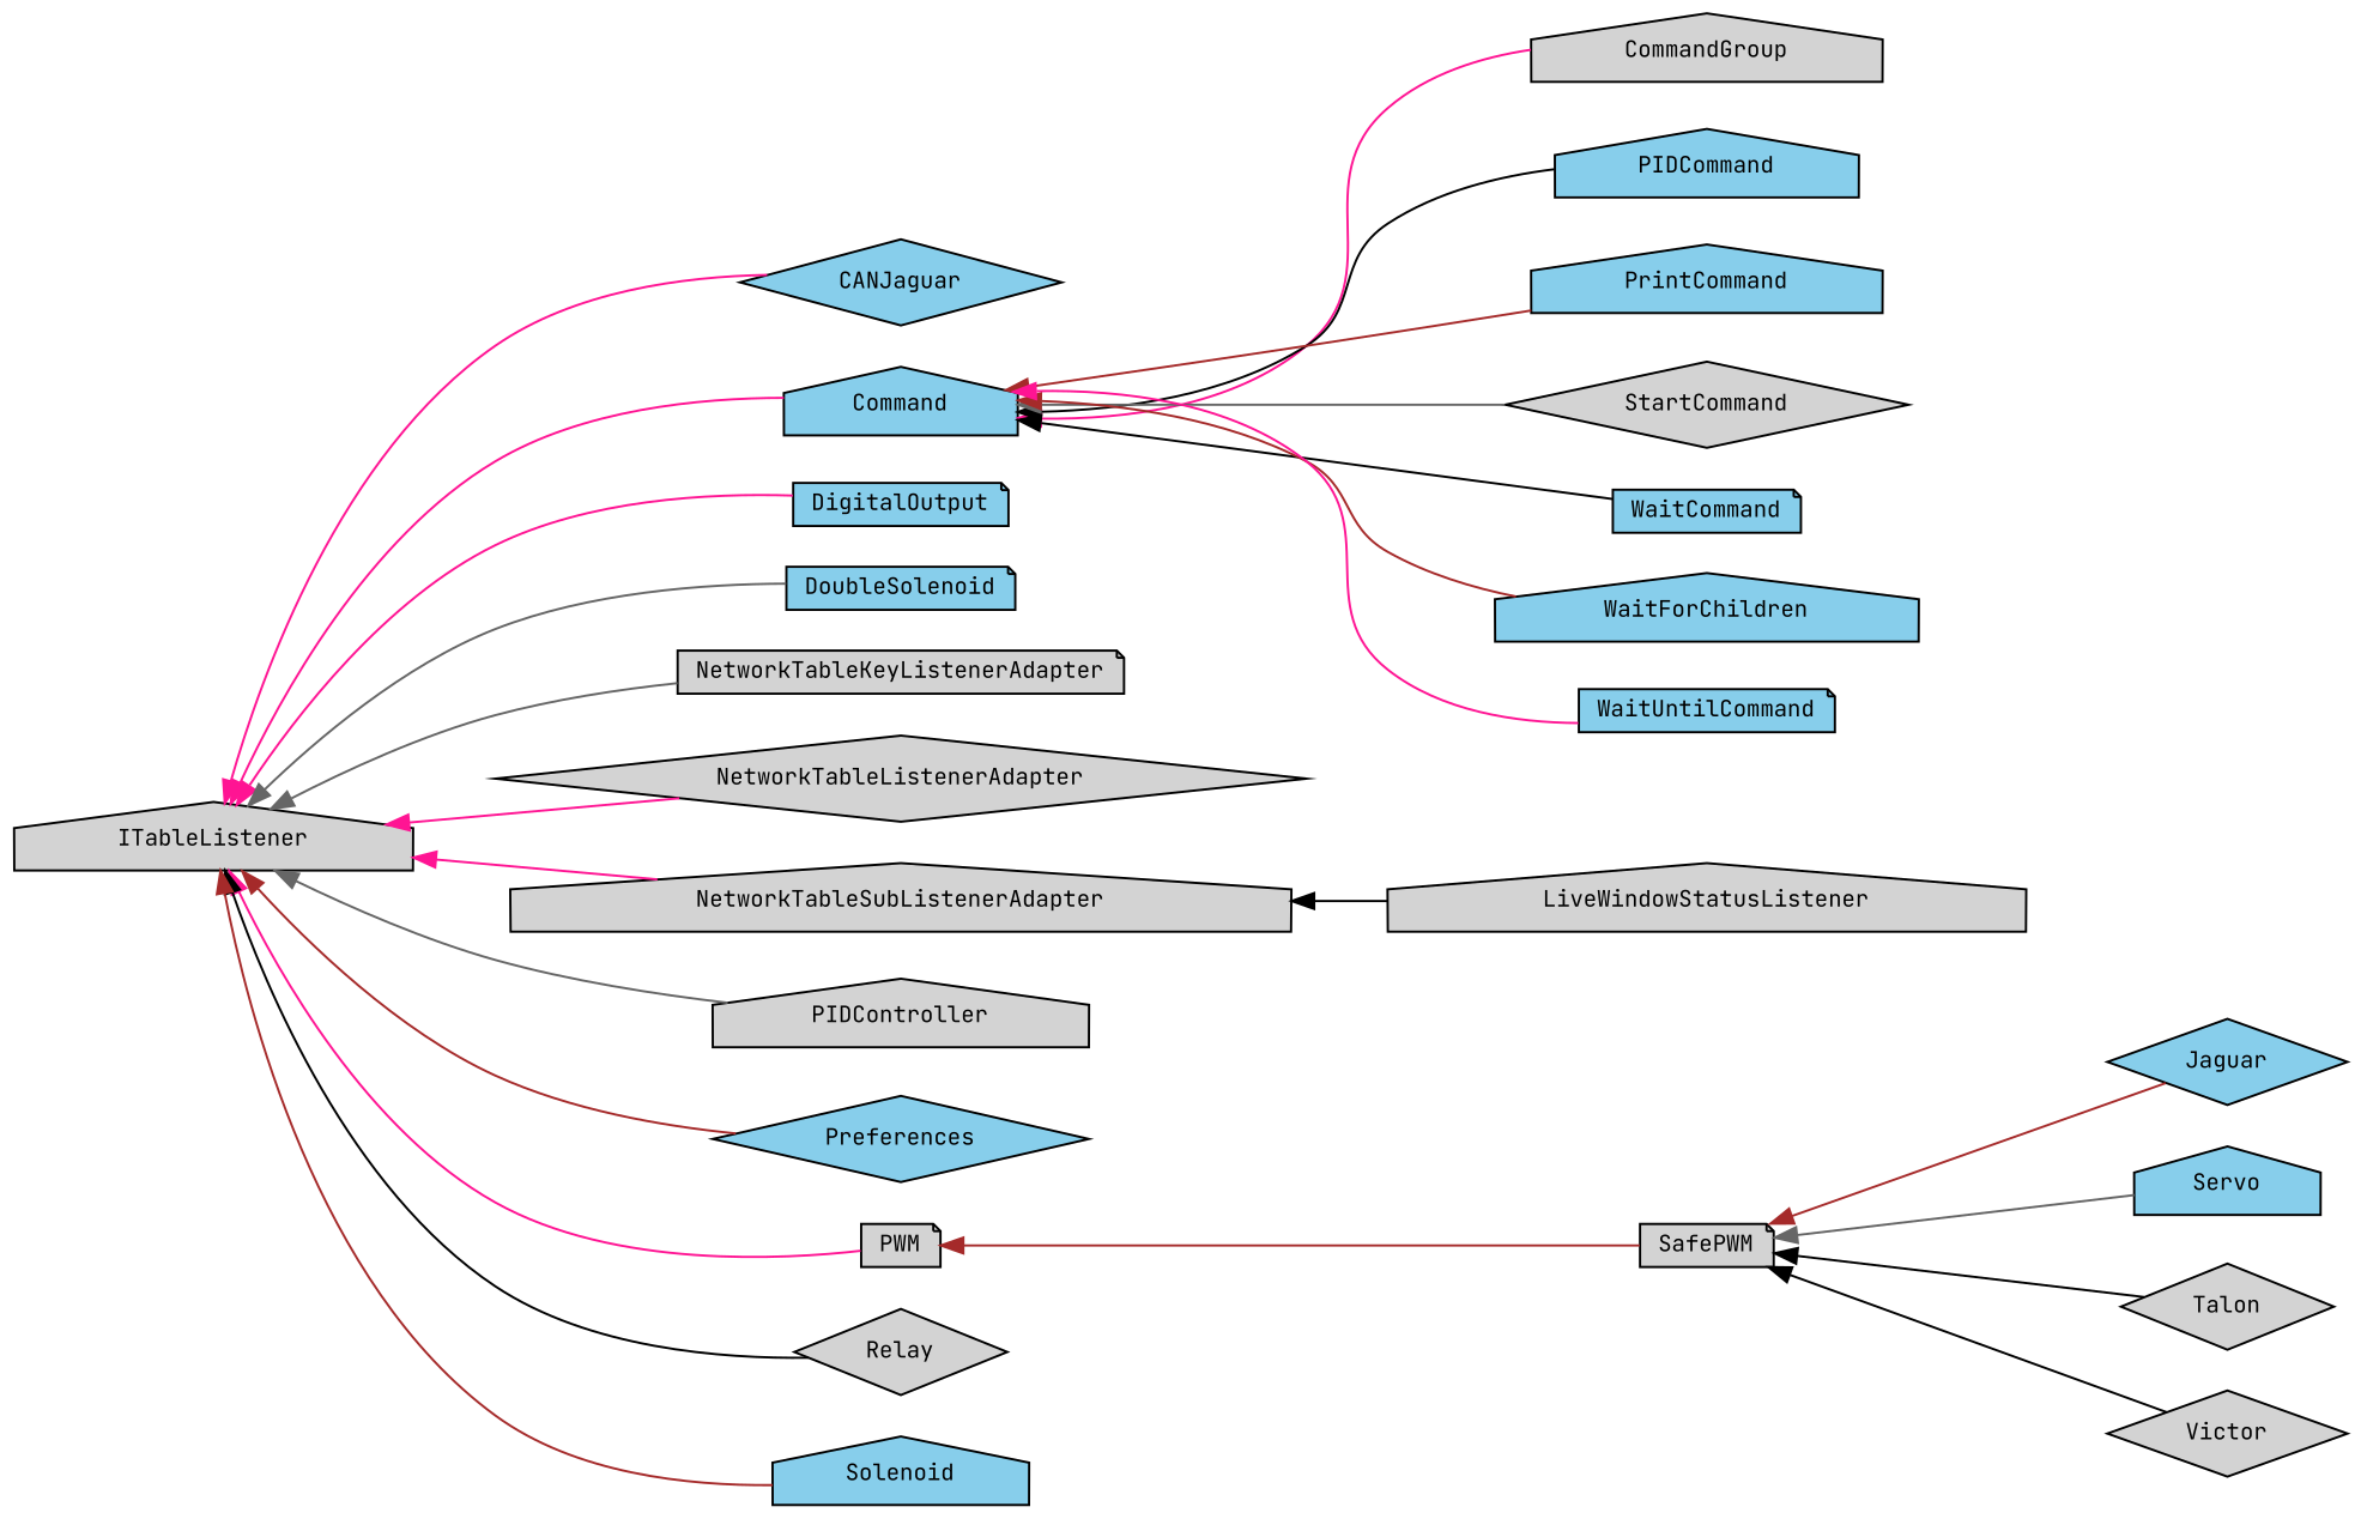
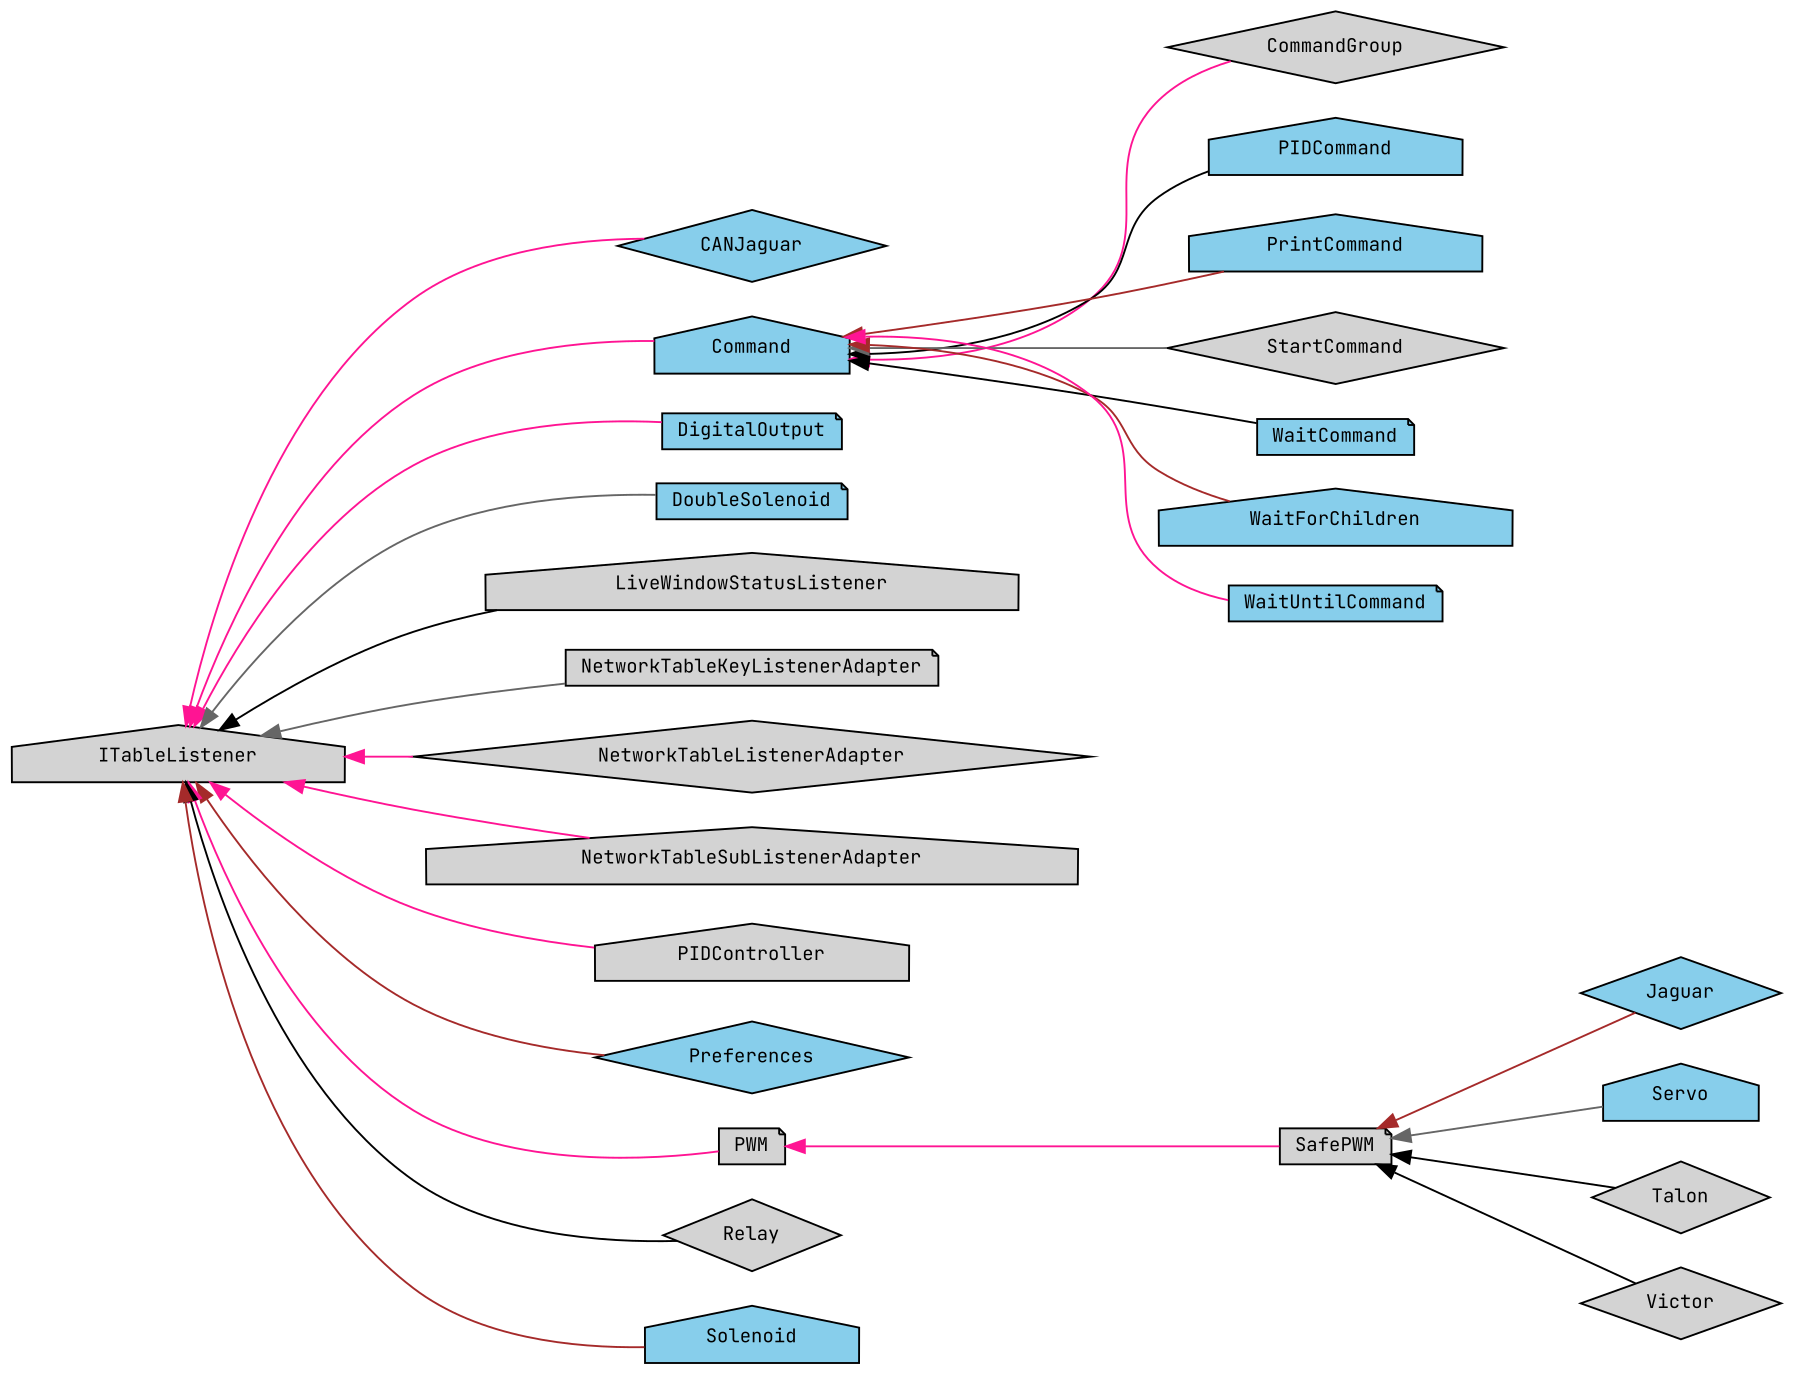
  digraph {
    fontname="JetBrains Mono"
    rankdir=LR
    node [color=black fillcolor=lightgrey fontname="JetBrains Mono" fontsize=10 shape=house style=filled]
    edge [color=deeppink dir=back fontname="JetBrains Mono" fontsize=10 labelfontname=FreeSans labelfontsize=10 style=solid]
    n1 [fontcolor=black height=0.2 label=ITableListener width=0.4]
    n2 [fillcolor=skyblue height=0.2 label=CANJaguar shape=diamond width=0.4]
    n3 [fillcolor=skyblue height=0.2 label=Command width=0.4]
    n4 [fillcolor=skyblue height=0.2 label=DigitalOutput shape=note width=0.4]
    n5 [fillcolor=skyblue height=0.2 label=DoubleSolenoid shape=note width=0.4]
    n6 [height=0.2 label=LiveWindowStatusListener width=0.4]
    n7 [height=0.2 label=NetworkTableKeyListenerAdapter shape=note width=0.4]
    n8 [height=0.2 label=NetworkTableListenerAdapter shape=diamond width=0.4]
    n9 [height=0.2 label=NetworkTableSubListenerAdapter width=0.4]
    n10 [height=0.2 label=PIDController width=0.4]
    n11 [fillcolor=skyblue height=0.2 label=Preferences shape=diamond width=0.4]
    n12 [height=0.2 label=PWM shape=note width=0.4]
    n13 [height=0.2 label=Relay shape=diamond width=0.4]
    n14 [fillcolor=skyblue height=0.2 label=Solenoid width=0.4]
-   n15 [height=0.2 label=CommandGroup width=0.4]
+   n15 [height=0.2 label=CommandGroup shape=diamond width=0.4]
    n16 [fillcolor=skyblue height=0.2 label=PIDCommand width=0.4]
    n17 [fillcolor=skyblue height=0.2 label=PrintCommand width=0.4]
    n18 [height=0.2 label=StartCommand shape=diamond width=0.4]
    n19 [fillcolor=skyblue height=0.2 label=WaitCommand shape=note width=0.4]
    n20 [fillcolor=skyblue height=0.2 label=WaitForChildren width=0.4]
    n21 [fillcolor=skyblue height=0.2 label=WaitUntilCommand shape=note width=0.4]
    n22 [height=0.2 label=SafePWM shape=note width=0.4]
    n23 [fillcolor=skyblue height=0.2 label=Jaguar shape=diamond width=0.4]
    n24 [fillcolor=skyblue height=0.2 label=Servo width=0.4]
    n25 [height=0.2 label=Talon shape=diamond width=0.4]
    n26 [height=0.2 label=Victor shape=diamond width=0.4]
    n1 -> n2
    n1 -> n3
    n1 -> n4
    n1 -> n5 [color=gray40]
-   n9 -> n6 [color=black]
+   n1 -> n6 [color=black]
    n1 -> n7 [color=gray40]
    n1 -> n8
    n1 -> n9
-   n1 -> n10 [color=gray40]
+   n1 -> n10
    n1 -> n11 [color=brown]
    n1 -> n12
    n1 -> n13 [color=black]
    n1 -> n14 [color=brown]
    n3 -> n15
    n3 -> n16 [color=black]
    n3 -> n17 [color=brown]
    n3 -> n18 [color=gray40]
    n3 -> n19 [color=black]
    n3 -> n20 [color=brown]
    n3 -> n21
-   n12 -> n22 [color=brown]
+   n12 -> n22
    n22 -> n23 [color=brown]
    n22 -> n24 [color=gray40]
    n22 -> n25 [color=black]
    n22 -> n26 [color=black]
  }
